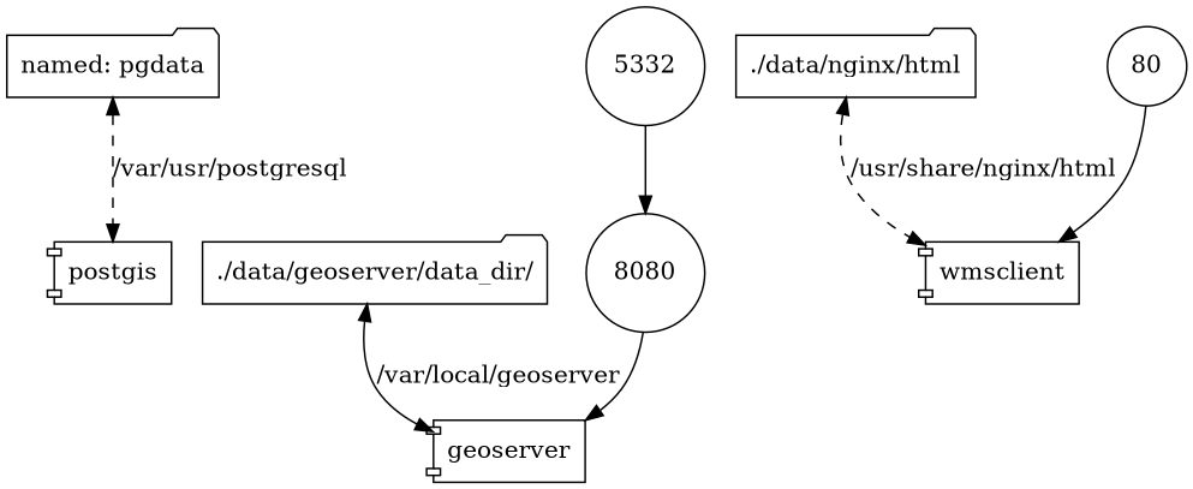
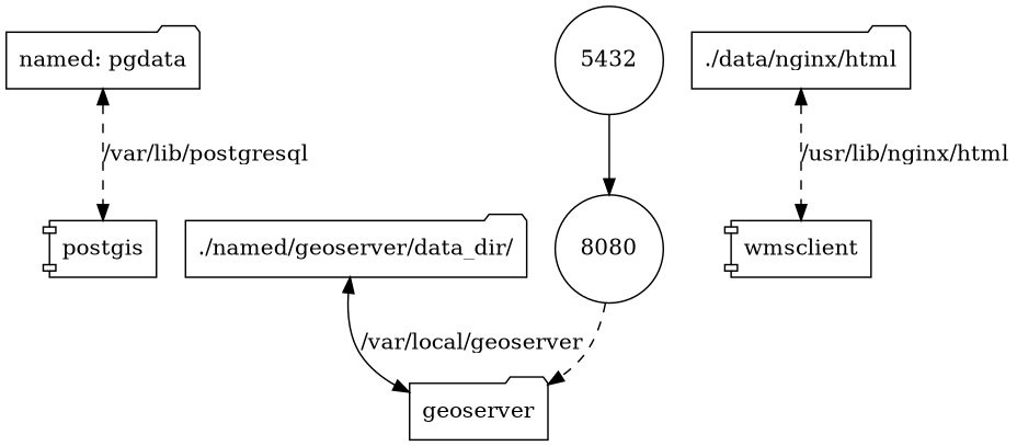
  digraph {
    bgcolor="#ffffff"
    node [shape=component]
    edge [style=solid]
    postgis
    "named: pgdata" [shape=folder]
-   geoserver
-   "./data/geoserver/data_dir/" [shape=folder]
+   geoserver [shape=folder]
+   "./data/geoserver/data_dir/" [shape=folder label="./named/geoserver/data_dir/"]
    8080 [shape=circle]
    wmsclient
    "./data/nginx/html" [shape=folder]
-   80 [shape=circle]
-   5432 [shape=circle label=5332]
-   "named: pgdata" -> postgis [dir=both label="/var/usr/postgresql" style=dashed]
+   5432 [shape=circle]
+   "named: pgdata" -> postgis [dir=both label="/var/lib/postgresql" style=dashed]
    "./data/geoserver/data_dir/" -> geoserver [dir=both label="/var/local/geoserver"]
-   8080 -> geoserver
-   "./data/nginx/html" -> wmsclient [dir=both label="/usr/share/nginx/html" style=dashed]
-   80 -> wmsclient
+   8080 -> geoserver [style=dashed]
+   "./data/nginx/html" -> wmsclient [dir=both label="/usr/lib/nginx/html" style=dashed]
    5432 -> 8080
  }
